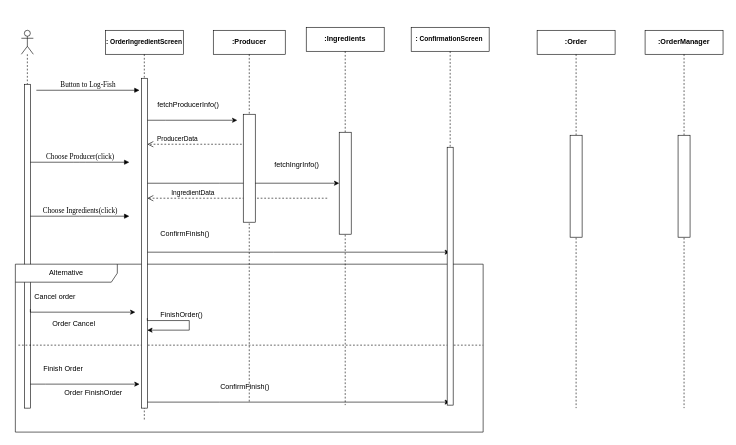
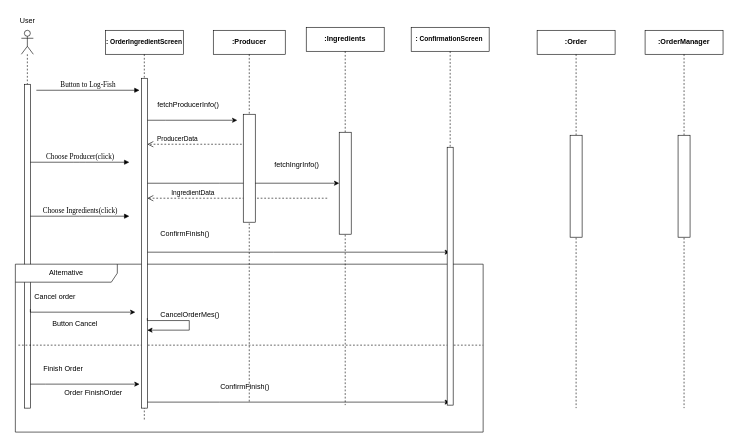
  <mxCell id="0" />
  <mxCell id="1" parent="0" />
  <mxCell id="2" value="Button to Log-Fish" style="html=1;verticalAlign=bottom;endArrow=block;labelBackgroundColor=none;fontFamily=Verdana;fontSize=12;edgeStyle=elbowEdgeStyle;elbow=vertical;" parent="1" edge="1"><mxGeometry relative="1" as="geometry"><mxPoint x="60" y="150" as="sourcePoint" /><mxPoint x="232" y="149.931" as="targetPoint" /></mxGeometry></mxCell>
  <mxCell id="3" value="" style="shape=umlLifeline;perimeter=lifelinePerimeter;whiteSpace=wrap;html=1;container=1;dropTarget=0;collapsible=0;recursiveResize=0;outlineConnect=0;portConstraint=eastwest;newEdgeStyle={&quot;curved&quot;:0,&quot;rounded&quot;:0};participant=umlActor;" parent="1" vertex="1"><mxGeometry x="35" y="50" width="20" height="630" as="geometry" /></mxCell>
  <mxCell id="4" value="" style="html=1;points=[[0,0,0,0,5],[0,1,0,0,-5],[1,0,0,0,5],[1,1,0,0,-5]];perimeter=orthogonalPerimeter;outlineConnect=0;targetShapes=umlLifeline;portConstraint=eastwest;newEdgeStyle={&quot;curved&quot;:0,&quot;rounded&quot;:0};" parent="3" vertex="1"><mxGeometry x="5" y="90" width="10" height="540" as="geometry" /></mxCell>
+ <mxCell id="5" value="User" style="text;html=1;align=center;verticalAlign=middle;resizable=0;points=[];autosize=1;strokeColor=none;fillColor=none;" parent="1" vertex="1"><mxGeometry x="20" y="20" width="50" height="30" as="geometry" /></mxCell>
  <mxCell id="6" value="" style="edgeStyle=orthogonalEdgeStyle;rounded=0;orthogonalLoop=1;jettySize=auto;html=1;curved=0;" parent="1" edge="1"><mxGeometry relative="1" as="geometry"><mxPoint x="245" y="200" as="sourcePoint" /><mxPoint x="395" y="200" as="targetPoint" /><Array as="points"><mxPoint x="275" y="200" /><mxPoint x="275" y="200" /></Array></mxGeometry></mxCell>
  <mxCell id="7" value="fetchProducerInfo()" style="text;whiteSpace=wrap;html=1;" parent="1" vertex="1"><mxGeometry x="260" y="160" width="110" height="20" as="geometry" /></mxCell>
  <mxCell id="8" value="fetchIngrInfo()" style="text;whiteSpace=wrap;html=1;" parent="1" vertex="1"><mxGeometry x="455" y="260" width="82" height="30" as="geometry" /></mxCell>
  <mxCell id="9" style="edgeStyle=orthogonalEdgeStyle;rounded=0;orthogonalLoop=1;jettySize=auto;html=1;curved=0;" parent="1" target="30" edge="1"><mxGeometry relative="1" as="geometry"><mxPoint x="245" y="305.034" as="sourcePoint" /><mxPoint x="545" y="280" as="targetPoint" /><Array as="points"><mxPoint x="365" y="305" /><mxPoint x="365" y="305" /></Array></mxGeometry></mxCell>
  <mxCell id="10" value="ProducerData" style="html=1;verticalAlign=bottom;endArrow=open;dashed=1;endSize=8;curved=0;rounded=0;" parent="1" source="31" edge="1"><mxGeometry x="0.411" relative="1" as="geometry"><mxPoint x="385" y="240.04" as="sourcePoint" /><mxPoint x="245" y="240" as="targetPoint" /><mxPoint as="offset" /></mxGeometry></mxCell>
  <mxCell id="11" value="IngredientData" style="html=1;verticalAlign=bottom;endArrow=open;dashed=1;endSize=8;curved=0;rounded=0;" parent="1" edge="1"><mxGeometry x="0.495" relative="1" as="geometry"><mxPoint x="545" y="330" as="sourcePoint" /><mxPoint x="245" y="330" as="targetPoint" /><mxPoint as="offset" /></mxGeometry></mxCell>
  <mxCell id="12" value="Choose Producer(click)" style="html=1;verticalAlign=bottom;endArrow=block;labelBackgroundColor=none;fontFamily=Verdana;fontSize=12;edgeStyle=elbowEdgeStyle;elbow=vertical;" parent="1" edge="1"><mxGeometry relative="1" as="geometry"><mxPoint x="50" y="270" as="sourcePoint" /><mxPoint x="215" y="270" as="targetPoint" /></mxGeometry></mxCell>
  <mxCell id="13" value="Choose Ingredients(click)" style="html=1;verticalAlign=bottom;endArrow=block;labelBackgroundColor=none;fontFamily=Verdana;fontSize=12;edgeStyle=elbowEdgeStyle;elbow=vertical;" parent="1" edge="1"><mxGeometry relative="1" as="geometry"><mxPoint x="50" y="360" as="sourcePoint" /><mxPoint x="215" y="360" as="targetPoint" /><mxPoint as="offset" /></mxGeometry></mxCell>
  <mxCell id="14" value="" style="edgeStyle=orthogonalEdgeStyle;rounded=0;orthogonalLoop=1;jettySize=auto;html=1;curved=0;" parent="1" target="27" edge="1"><mxGeometry relative="1" as="geometry"><mxPoint x="717.5" y="405" as="targetPoint" /><Array as="points"><mxPoint x="455" y="420" /><mxPoint x="455" y="420" /></Array><mxPoint x="245" y="420" as="sourcePoint" /></mxGeometry></mxCell>
  <mxCell id="15" value="ConfirmFinish()" style="text;whiteSpace=wrap;html=1;" parent="1" vertex="1"><mxGeometry x="265" y="375" width="110" height="20" as="geometry" /></mxCell>
  <mxCell id="16" style="edgeStyle=orthogonalEdgeStyle;rounded=0;orthogonalLoop=1;jettySize=auto;html=1;curved=0;" parent="1" edge="1"><mxGeometry relative="1" as="geometry"><mxPoint x="50" y="515.043" as="sourcePoint" /><mxPoint x="225" y="520" as="targetPoint" /><Array as="points"><mxPoint x="50" y="520" /></Array></mxGeometry></mxCell>
  <mxCell id="17" value="Alternative" style="shape=umlFrame;whiteSpace=wrap;html=1;pointerEvents=0;recursiveResize=0;container=1;collapsible=0;width=170;" parent="1" vertex="1"><mxGeometry x="25" y="440" width="780" height="280" as="geometry" /></mxCell>
  <mxCell id="18" value="Cancel order" style="text;html=1;" parent="17" vertex="1"><mxGeometry width="100" height="20" relative="1" as="geometry"><mxPoint x="30" y="40" as="offset" /></mxGeometry></mxCell>
  <mxCell id="19" value="" style="line;strokeWidth=1;dashed=1;labelPosition=center;verticalLabelPosition=bottom;align=left;verticalAlign=top;spacingLeft=20;spacingTop=15;html=1;whiteSpace=wrap;" parent="17" vertex="1"><mxGeometry x="5" y="130" width="775" height="10" as="geometry" /></mxCell>
- <mxCell id="20" value="Order Cancel " style="text;whiteSpace=wrap;html=1;" parent="17" vertex="1"><mxGeometry x="60" y="85" width="120" height="25" as="geometry" /></mxCell>
+ <mxCell id="20" value="Button Cancel " style="text;whiteSpace=wrap;html=1;" parent="17" vertex="1"><mxGeometry x="60" y="85" width="120" height="25" as="geometry" /></mxCell>
  <mxCell id="21" value="Finish Order" style="text;html=1;align=center;verticalAlign=middle;whiteSpace=wrap;rounded=0;" parent="17" vertex="1"><mxGeometry x="45" y="160" width="70" height="30" as="geometry" /></mxCell>
  <mxCell id="22" value="Order FinishOrder" style="text;whiteSpace=wrap;html=1;" parent="17" vertex="1"><mxGeometry x="80" y="200" width="110" height="30" as="geometry" /></mxCell>
  <mxCell id="23" style="edgeStyle=orthogonalEdgeStyle;rounded=0;orthogonalLoop=1;jettySize=auto;html=1;curved=0;" parent="17" edge="1"><mxGeometry relative="1" as="geometry"><mxPoint x="25" y="200" as="sourcePoint" /><mxPoint x="207" y="200" as="targetPoint" /><Array as="points"><mxPoint x="50" y="200" /><mxPoint x="50" y="200" /></Array></mxGeometry></mxCell>
  <mxCell id="24" value="ConfirmFinish()" style="text;whiteSpace=wrap;html=1;" parent="17" vertex="1"><mxGeometry x="340" y="190" width="100" height="20" as="geometry" /></mxCell>
- <mxCell id="25" value="FinishOrder()" style="text;whiteSpace=wrap;html=1;" parent="17" vertex="1"><mxGeometry x="240" y="70" width="90" height="20" as="geometry" /></mxCell>
+ <mxCell id="25" value="CancelOrderMes()" style="text;whiteSpace=wrap;html=1;" parent="17" vertex="1"><mxGeometry x="240" y="70" width="90" height="20" as="geometry" /></mxCell>
  <mxCell id="26" style="edgeStyle=orthogonalEdgeStyle;rounded=0;orthogonalLoop=1;jettySize=auto;html=1;curved=0;" parent="1" target="27" edge="1"><mxGeometry relative="1" as="geometry"><mxPoint x="724.5" y="660" as="targetPoint" /><Array as="points"><mxPoint x="365" y="670" /><mxPoint x="365" y="670" /></Array><mxPoint x="245" y="670" as="sourcePoint" /></mxGeometry></mxCell>
  <mxCell id="27" value="&lt;b&gt;&lt;font style=&quot;font-size: 11px;&quot;&gt;: ConfirmationScreen&amp;nbsp; &lt;br&gt;&lt;/font&gt;&lt;/b&gt;" style="shape=umlLifeline;perimeter=lifelinePerimeter;whiteSpace=wrap;html=1;container=1;dropTarget=0;collapsible=0;recursiveResize=0;outlineConnect=0;portConstraint=eastwest;newEdgeStyle={&quot;curved&quot;:0,&quot;rounded&quot;:0};" parent="1" vertex="1"><mxGeometry x="685" y="45" width="130" height="630" as="geometry" /></mxCell>
  <mxCell id="28" value="" style="html=1;points=[[0,0,0,0,5],[0,1,0,0,-5],[1,0,0,0,5],[1,1,0,0,-5]];perimeter=orthogonalPerimeter;outlineConnect=0;targetShapes=umlLifeline;portConstraint=eastwest;newEdgeStyle={&quot;curved&quot;:0,&quot;rounded&quot;:0};" parent="27" vertex="1"><mxGeometry x="60" y="200" width="10" height="430" as="geometry" /></mxCell>
  <mxCell id="29" value="&lt;b&gt;:Ingredients&lt;/b&gt;" style="shape=umlLifeline;perimeter=lifelinePerimeter;whiteSpace=wrap;html=1;container=1;dropTarget=0;collapsible=0;recursiveResize=0;outlineConnect=0;portConstraint=eastwest;newEdgeStyle={&quot;curved&quot;:0,&quot;rounded&quot;:0};" parent="1" vertex="1"><mxGeometry x="510" y="45" width="130" height="630" as="geometry" /></mxCell>
  <mxCell id="30" value="" style="html=1;points=[[0,0,0,0,5],[0,1,0,0,-5],[1,0,0,0,5],[1,1,0,0,-5]];perimeter=orthogonalPerimeter;outlineConnect=0;targetShapes=umlLifeline;portConstraint=eastwest;newEdgeStyle={&quot;curved&quot;:0,&quot;rounded&quot;:0};" parent="29" vertex="1"><mxGeometry x="55" y="175" width="20" height="170" as="geometry" /></mxCell>
  <mxCell id="31" value="&lt;b&gt;:Producer&lt;/b&gt;" style="shape=umlLifeline;perimeter=lifelinePerimeter;whiteSpace=wrap;html=1;container=1;dropTarget=0;collapsible=0;recursiveResize=0;outlineConnect=0;portConstraint=eastwest;newEdgeStyle={&quot;curved&quot;:0,&quot;rounded&quot;:0};" parent="1" vertex="1"><mxGeometry x="355" y="50" width="120" height="620" as="geometry" /></mxCell>
  <mxCell id="32" value="" style="html=1;points=[[0,0,0,0,5],[0,1,0,0,-5],[1,0,0,0,5],[1,1,0,0,-5]];perimeter=orthogonalPerimeter;outlineConnect=0;targetShapes=umlLifeline;portConstraint=eastwest;newEdgeStyle={&quot;curved&quot;:0,&quot;rounded&quot;:0};" parent="31" vertex="1"><mxGeometry x="50" y="140" width="20" height="180" as="geometry" /></mxCell>
  <mxCell id="33" value="&lt;b&gt;&lt;font style=&quot;font-size: 11px;&quot;&gt;: OrderIngredientScreen&lt;/font&gt;&lt;/b&gt;" style="shape=umlLifeline;perimeter=lifelinePerimeter;whiteSpace=wrap;html=1;container=1;dropTarget=0;collapsible=0;recursiveResize=0;outlineConnect=0;portConstraint=eastwest;newEdgeStyle={&quot;curved&quot;:0,&quot;rounded&quot;:0};" parent="1" vertex="1"><mxGeometry x="175" y="50" width="130" height="650" as="geometry" /></mxCell>
  <mxCell id="34" value="" style="html=1;points=[[0,0,0,0,5],[0,1,0,0,-5],[1,0,0,0,5],[1,1,0,0,-5]];perimeter=orthogonalPerimeter;outlineConnect=0;targetShapes=umlLifeline;portConstraint=eastwest;newEdgeStyle={&quot;curved&quot;:0,&quot;rounded&quot;:0};" parent="33" vertex="1"><mxGeometry x="60" y="80" width="10" height="550" as="geometry" /></mxCell>
  <mxCell id="35" style="edgeStyle=orthogonalEdgeStyle;rounded=0;orthogonalLoop=1;jettySize=auto;html=1;curved=0;exitX=1;exitY=0.727;exitDx=0;exitDy=0;exitPerimeter=0;" parent="33" source="34" target="34" edge="1"><mxGeometry relative="1" as="geometry"><mxPoint x="80" y="484.114" as="sourcePoint" /><mxPoint x="80.62" y="500.0" as="targetPoint" /><Array as="points"><mxPoint x="70" y="484" /><mxPoint x="140" y="484" /><mxPoint x="140" y="500" /></Array></mxGeometry></mxCell>
  <mxCell id="36" value="&lt;b&gt;:Order&lt;/b&gt;" style="shape=umlLifeline;perimeter=lifelinePerimeter;whiteSpace=wrap;html=1;container=1;dropTarget=0;collapsible=0;recursiveResize=0;outlineConnect=0;portConstraint=eastwest;newEdgeStyle={&quot;curved&quot;:0,&quot;rounded&quot;:0};" vertex="1" parent="1"><mxGeometry x="895" y="50" width="130" height="630" as="geometry" /></mxCell>
  <mxCell id="37" value="" style="html=1;points=[[0,0,0,0,5],[0,1,0,0,-5],[1,0,0,0,5],[1,1,0,0,-5]];perimeter=orthogonalPerimeter;outlineConnect=0;targetShapes=umlLifeline;portConstraint=eastwest;newEdgeStyle={&quot;curved&quot;:0,&quot;rounded&quot;:0};" vertex="1" parent="36"><mxGeometry x="55" y="175" width="20" height="170" as="geometry" /></mxCell>
  <mxCell id="38" value="&lt;b&gt;:OrderManager&lt;/b&gt;" style="shape=umlLifeline;perimeter=lifelinePerimeter;whiteSpace=wrap;html=1;container=1;dropTarget=0;collapsible=0;recursiveResize=0;outlineConnect=0;portConstraint=eastwest;newEdgeStyle={&quot;curved&quot;:0,&quot;rounded&quot;:0};" vertex="1" parent="1"><mxGeometry x="1075" y="50" width="130" height="630" as="geometry" /></mxCell>
  <mxCell id="39" value="" style="html=1;points=[[0,0,0,0,5],[0,1,0,0,-5],[1,0,0,0,5],[1,1,0,0,-5]];perimeter=orthogonalPerimeter;outlineConnect=0;targetShapes=umlLifeline;portConstraint=eastwest;newEdgeStyle={&quot;curved&quot;:0,&quot;rounded&quot;:0};" vertex="1" parent="38"><mxGeometry x="55" y="175" width="20" height="170" as="geometry" /></mxCell>
